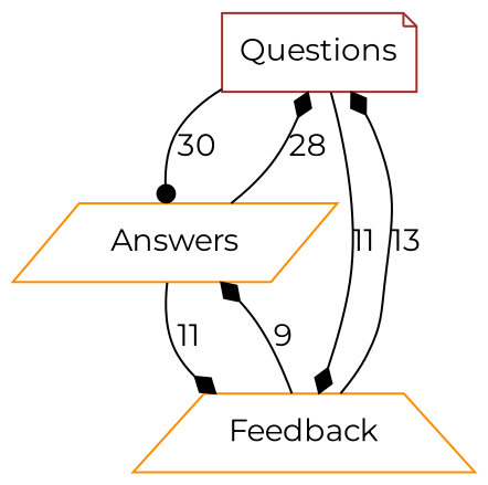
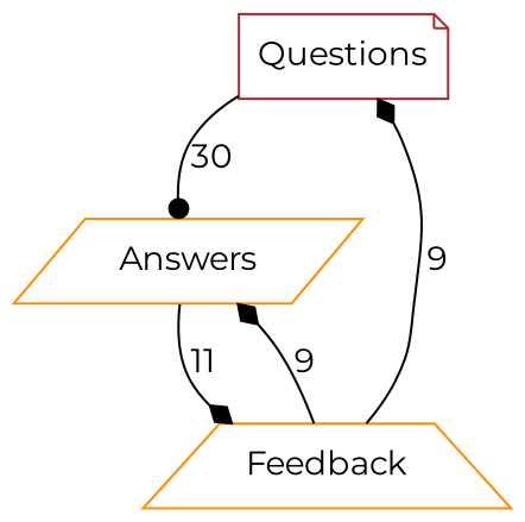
  digraph {
    fontname=Montserrat
    node [color=darkorange fontname=Montserrat group=a]
    edge [arrowhead=diamond fontname=Montserrat]
    Questions [color=brown shape=note]
    Answers [shape=parallelogram]
    Feedback [shape=trapezium]
    Questions -> Answers [arrowhead=dot label=30]
    Questions -> Answers [style=invis arrowhead=""]
-   Questions -> Feedback [label=11]
-   Answers -> Questions [label=28]
    Answers -> Feedback [label=11]
    Answers -> Feedback [style=invis arrowhead=""]
-   Feedback -> Questions [label=13]
+   Feedback -> Questions [label=9]
    Feedback -> Answers [label=9]
  }
